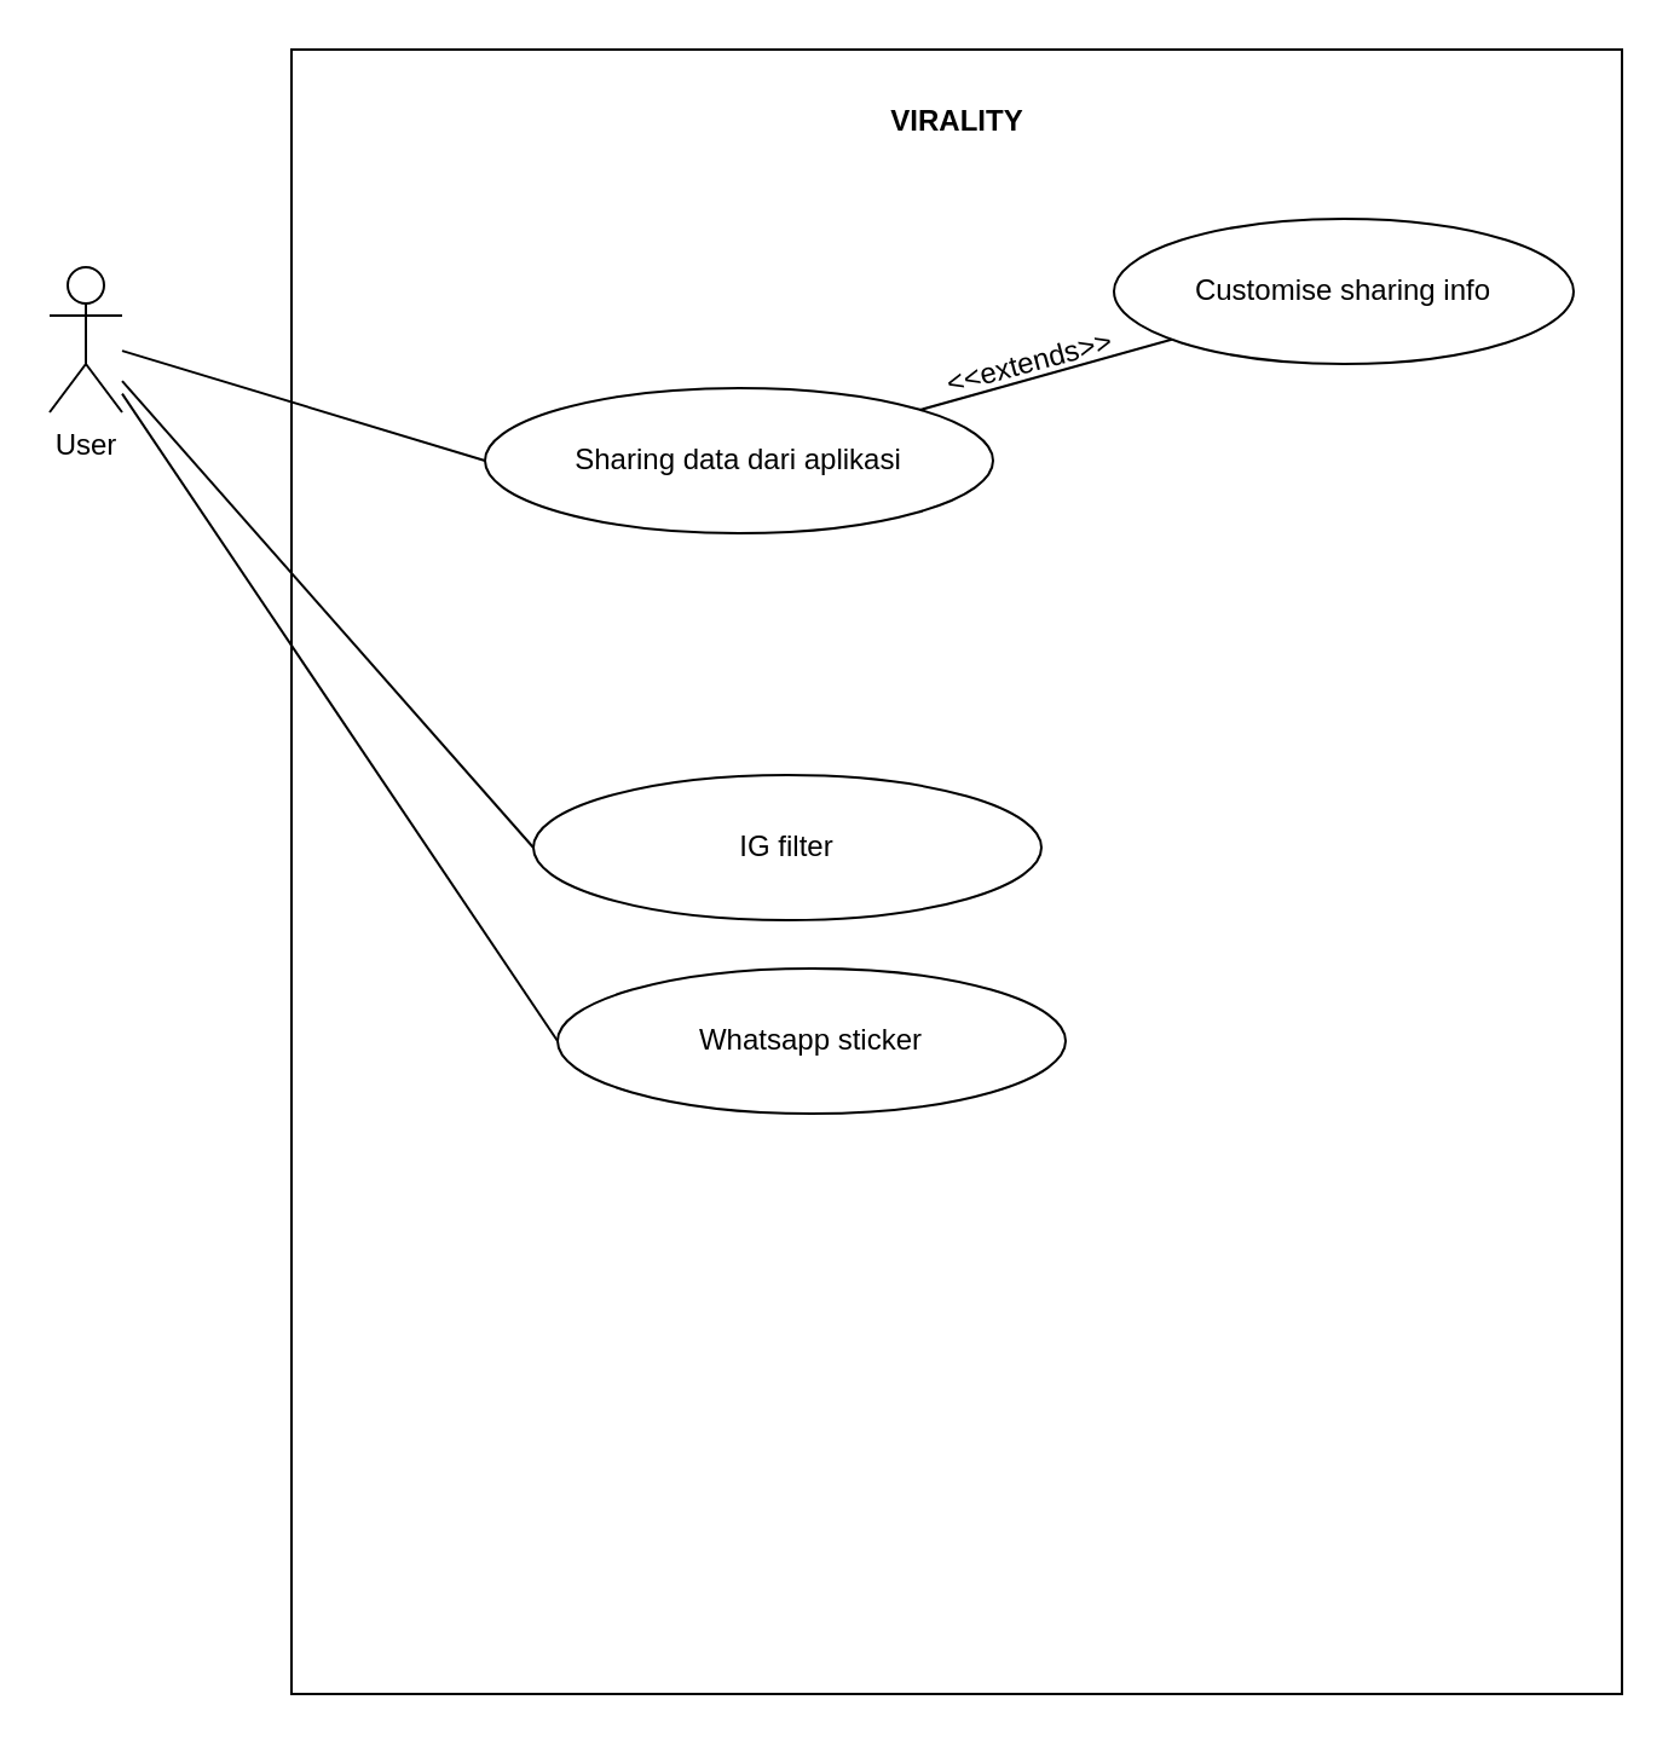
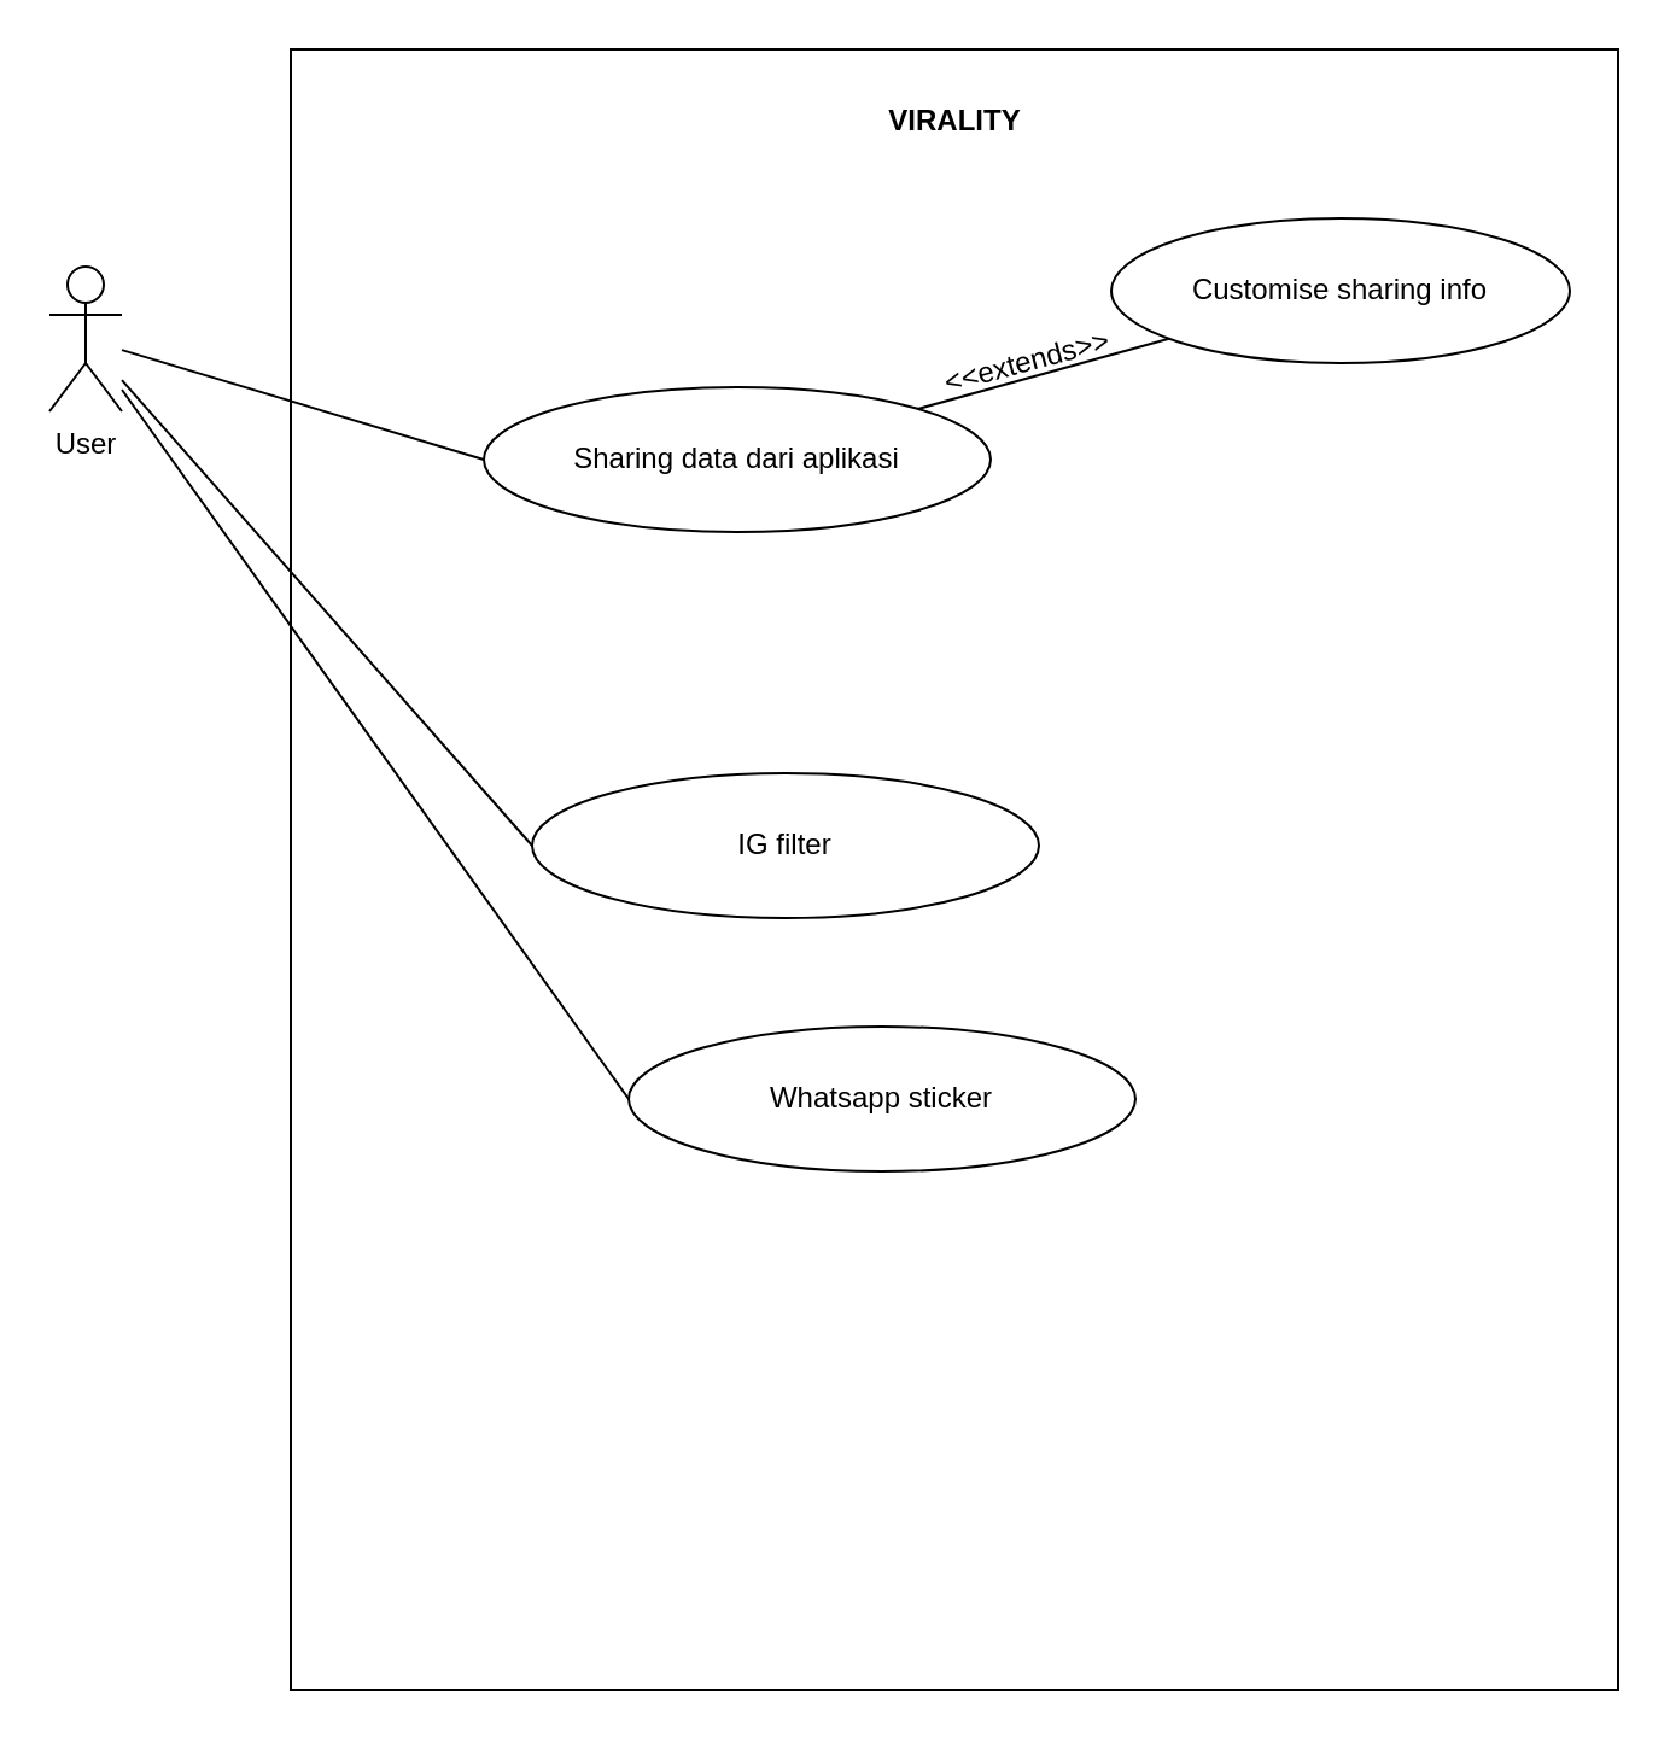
  <mxCell id="0" />
  <mxCell id="1" parent="0" />
  <mxCell id="2" value="" style="rounded=0;whiteSpace=wrap;html=1;" vertex="1" parent="1"><mxGeometry x="120" y="20" width="550" height="680" as="geometry" /></mxCell>
  <mxCell id="3" style="edgeStyle=none;rounded=0;orthogonalLoop=1;jettySize=auto;html=1;entryX=0;entryY=0.5;entryDx=0;entryDy=0;endArrow=none;endFill=0;" edge="1" parent="1" source="6" target="8"><mxGeometry relative="1" as="geometry" /></mxCell>
  <mxCell id="4" style="edgeStyle=none;rounded=0;orthogonalLoop=1;jettySize=auto;html=1;entryX=0;entryY=0.5;entryDx=0;entryDy=0;endArrow=none;endFill=0;" edge="1" parent="1" source="6" target="11"><mxGeometry relative="1" as="geometry" /></mxCell>
  <mxCell id="5" style="edgeStyle=none;rounded=0;orthogonalLoop=1;jettySize=auto;html=1;entryX=0;entryY=0.5;entryDx=0;entryDy=0;endArrow=none;endFill=0;" edge="1" parent="1" source="6" target="12"><mxGeometry relative="1" as="geometry" /></mxCell>
  <mxCell id="6" value="User" style="shape=umlActor;verticalLabelPosition=bottom;labelBackgroundColor=#ffffff;verticalAlign=top;html=1;outlineConnect=0;" vertex="1" parent="1"><mxGeometry x="20" y="110" width="30" height="60" as="geometry" /></mxCell>
  <mxCell id="7" style="rounded=0;orthogonalLoop=1;jettySize=auto;html=1;endArrow=none;endFill=0;" edge="1" parent="1" source="8" target="9"><mxGeometry relative="1" as="geometry" /></mxCell>
  <mxCell id="8" value="Sharing data dari aplikasi" style="ellipse;whiteSpace=wrap;html=1;" vertex="1" parent="1"><mxGeometry x="200" y="160" width="210" height="60" as="geometry" /></mxCell>
  <mxCell id="9" value="Customise sharing info" style="ellipse;whiteSpace=wrap;html=1;" vertex="1" parent="1"><mxGeometry x="460" y="90" width="190" height="60" as="geometry" /></mxCell>
  <mxCell id="10" value="&amp;lt;&amp;lt;extends&amp;gt;&amp;gt;" style="text;html=1;align=center;verticalAlign=middle;resizable=0;points=[];autosize=1;rotation=-15;" vertex="1" parent="1"><mxGeometry x="380" y="140" width="90" height="20" as="geometry" /></mxCell>
  <mxCell id="11" value="IG filter" style="ellipse;whiteSpace=wrap;html=1;" vertex="1" parent="1"><mxGeometry x="220" y="320" width="210" height="60" as="geometry" /></mxCell>
- <mxCell id="12" value="Whatsapp sticker" style="ellipse;whiteSpace=wrap;html=1;" vertex="1" parent="1"><mxGeometry x="230" y="400" width="210" height="60" as="geometry" /></mxCell>
+ <mxCell id="12" value="Whatsapp sticker" style="ellipse;whiteSpace=wrap;html=1;" vertex="1" parent="1"><mxGeometry x="260" y="425" width="210" height="60" as="geometry" /></mxCell>
  <mxCell id="13" value="&lt;b&gt;VIRALITY&lt;/b&gt;" style="text;html=1;align=center;verticalAlign=middle;resizable=0;points=[];autosize=1;" vertex="1" parent="1"><mxGeometry x="360" y="40" width="70" height="20" as="geometry" /></mxCell>
